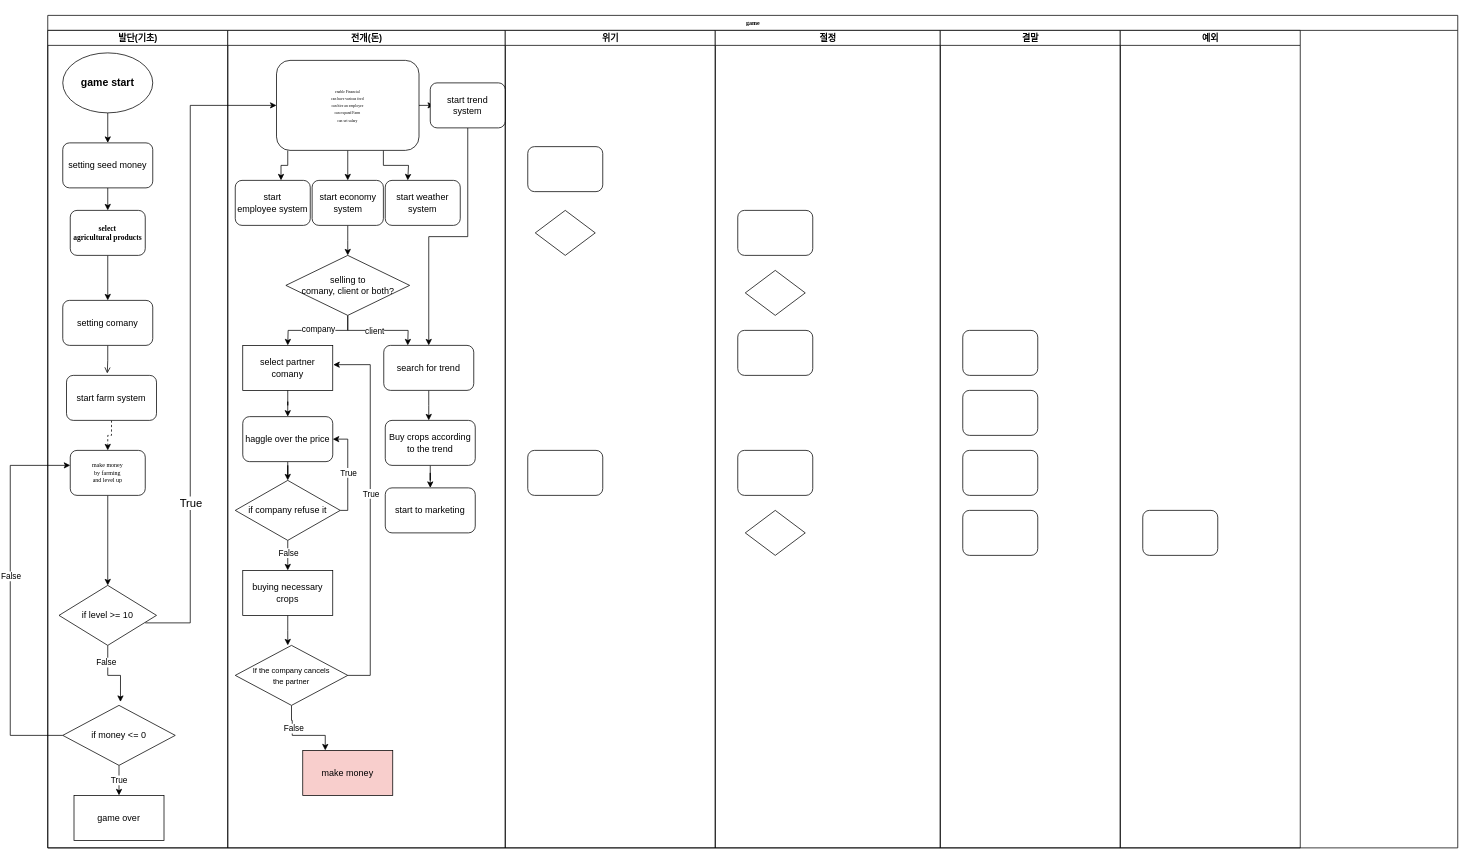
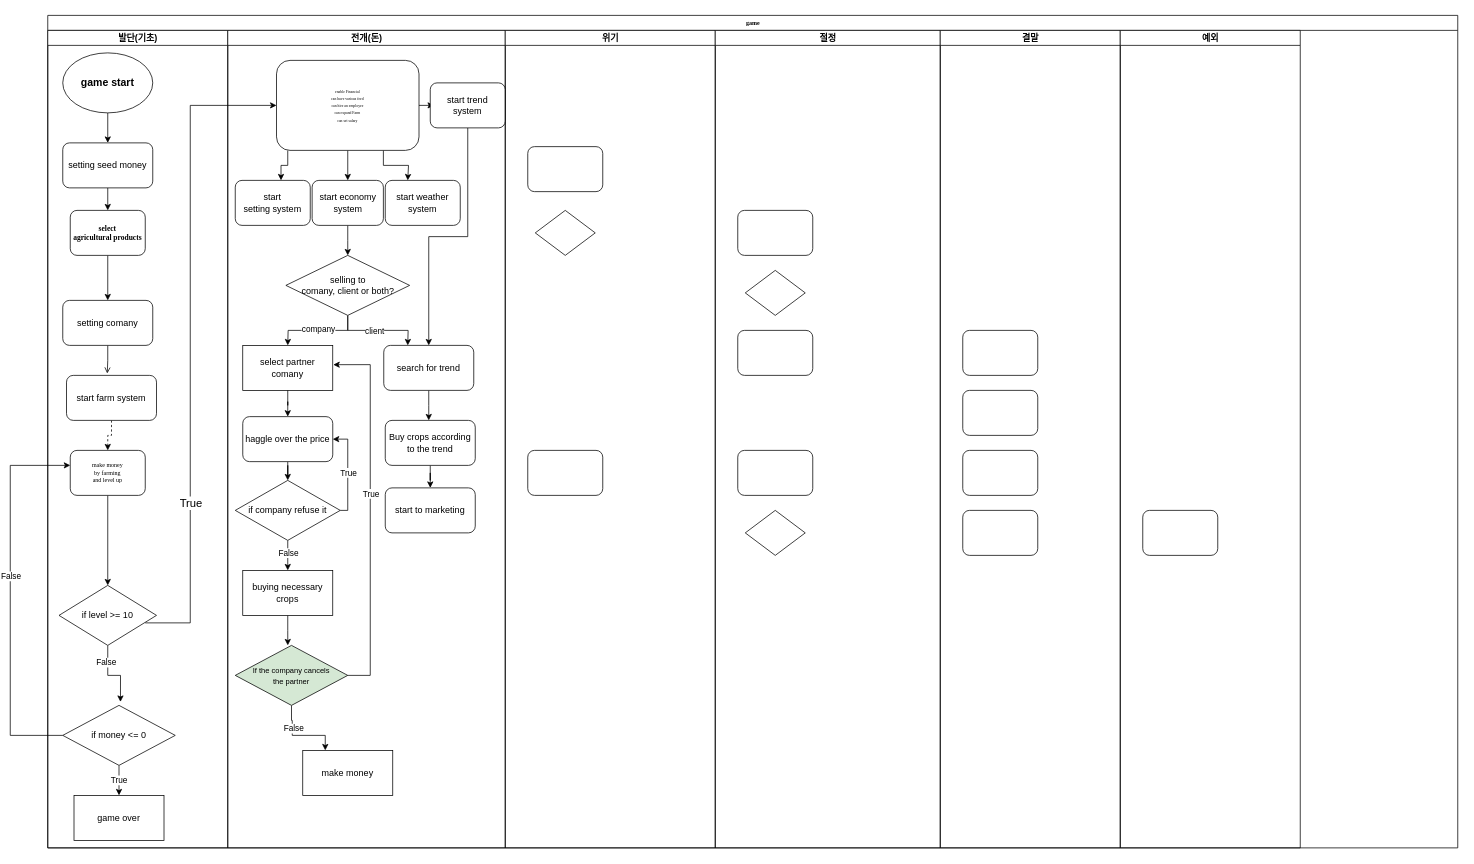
  <mxCell id="0" />
  <mxCell id="1" parent="0" />
  <mxCell id="2" value="game" style="swimlane;html=1;childLayout=stackLayout;startSize=20;rounded=0;shadow=0;labelBackgroundColor=none;strokeWidth=1;fontFamily=Verdana;fontSize=8;align=center;" parent="1" vertex="1"><mxGeometry x="20" y="20" width="1880" height="1110" as="geometry" /></mxCell>
  <mxCell id="3" value="발단(기초)" style="swimlane;html=1;startSize=20;" parent="2" vertex="1"><mxGeometry y="20" width="240" height="1090" as="geometry" /></mxCell>
  <mxCell id="4" style="edgeStyle=orthogonalEdgeStyle;rounded=0;orthogonalLoop=1;jettySize=auto;html=1;entryX=0.5;entryY=0;entryDx=0;entryDy=0;" edge="1" parent="3" source="5" target="13"><mxGeometry relative="1" as="geometry" /></mxCell>
  <mxCell id="5" value="&lt;font style=&quot;font-size: 10px;&quot;&gt;&lt;b&gt;select&lt;br&gt;agricultural products&lt;/b&gt;&lt;/font&gt;&lt;b&gt;&lt;br&gt;&lt;/b&gt;" style="rounded=1;whiteSpace=wrap;html=1;shadow=0;labelBackgroundColor=none;strokeWidth=1;fontFamily=Verdana;fontSize=8;align=center;" parent="3" vertex="1"><mxGeometry x="30" y="240" width="100" height="60" as="geometry" /></mxCell>
  <mxCell id="6" style="edgeStyle=orthogonalEdgeStyle;rounded=0;orthogonalLoop=1;jettySize=auto;html=1;entryX=0.5;entryY=0;entryDx=0;entryDy=0;" edge="1" parent="3" source="7" target="16"><mxGeometry relative="1" as="geometry" /></mxCell>
  <mxCell id="7" value="make money&lt;br&gt;by farming&lt;br&gt;and level up" style="rounded=1;whiteSpace=wrap;html=1;shadow=0;labelBackgroundColor=none;strokeWidth=1;fontFamily=Verdana;fontSize=8;align=center;" parent="3" vertex="1"><mxGeometry x="30" y="560" width="100" height="60" as="geometry" /></mxCell>
  <mxCell id="8" style="edgeStyle=orthogonalEdgeStyle;rounded=0;orthogonalLoop=1;jettySize=auto;html=1;entryX=0.5;entryY=0;entryDx=0;entryDy=0;" edge="1" parent="3" source="9" target="11"><mxGeometry relative="1" as="geometry" /></mxCell>
  <mxCell id="9" value="&lt;span style=&quot;font-size: 14px;&quot;&gt;&lt;b&gt;game start&lt;/b&gt;&lt;/span&gt;" style="ellipse;whiteSpace=wrap;html=1;" vertex="1" parent="3"><mxGeometry x="20" y="30" width="120" height="80" as="geometry" /></mxCell>
  <mxCell id="10" style="edgeStyle=orthogonalEdgeStyle;rounded=0;orthogonalLoop=1;jettySize=auto;html=1;exitX=0.5;exitY=1;exitDx=0;exitDy=0;entryX=0.5;entryY=0;entryDx=0;entryDy=0;" edge="1" parent="3" source="11" target="5"><mxGeometry relative="1" as="geometry" /></mxCell>
  <mxCell id="11" value="setting seed money" style="rounded=1;whiteSpace=wrap;html=1;" vertex="1" parent="3"><mxGeometry x="20" y="150" width="120" height="60" as="geometry" /></mxCell>
  <mxCell id="12" style="edgeStyle=orthogonalEdgeStyle;rounded=0;orthogonalLoop=1;jettySize=auto;html=1;entryX=0.453;entryY=-0.042;entryDx=0;entryDy=0;entryPerimeter=0;endArrow=open;" edge="1" parent="3" source="13" target="25"><mxGeometry relative="1" as="geometry"><mxPoint x="90" y="460" as="targetPoint" /></mxGeometry></mxCell>
  <mxCell id="13" value="setting comany" style="rounded=1;whiteSpace=wrap;html=1;" vertex="1" parent="3"><mxGeometry x="20" y="360" width="120" height="60" as="geometry" /></mxCell>
  <mxCell id="14" style="edgeStyle=orthogonalEdgeStyle;rounded=0;orthogonalLoop=1;jettySize=auto;html=1;entryX=0.513;entryY=-0.058;entryDx=0;entryDy=0;entryPerimeter=0;" edge="1" parent="3" source="16" target="22"><mxGeometry relative="1" as="geometry"><mxPoint x="80" y="900" as="targetPoint" /></mxGeometry></mxCell>
  <mxCell id="15" value="False" style="edgeLabel;html=1;align=center;verticalAlign=middle;resizable=0;points=[];" vertex="1" connectable="0" parent="14"><mxGeometry x="-0.517" y="-3" relative="1" as="geometry"><mxPoint as="offset" /></mxGeometry></mxCell>
  <mxCell id="16" value="if level &amp;gt;= 10" style="rhombus;whiteSpace=wrap;html=1;" vertex="1" parent="3"><mxGeometry x="15" y="740" width="130" height="80" as="geometry" /></mxCell>
  <mxCell id="17" style="edgeStyle=orthogonalEdgeStyle;rounded=0;orthogonalLoop=1;jettySize=auto;html=1;entryX=0;entryY=0.5;entryDx=0;entryDy=0;" edge="1" parent="3" target="31"><mxGeometry relative="1" as="geometry"><mxPoint x="130" y="790" as="sourcePoint" /><mxPoint x="290" y="200" as="targetPoint" /><Array as="points"><mxPoint x="190" y="790" /><mxPoint x="190" y="100" /></Array></mxGeometry></mxCell>
  <mxCell id="18" value="&lt;font style=&quot;font-size: 15px;&quot;&gt;True&lt;/font&gt;" style="edgeLabel;html=1;align=center;verticalAlign=middle;resizable=0;points=[];fontSize=15;" vertex="1" connectable="0" parent="17"><mxGeometry x="0.042" y="-1" relative="1" as="geometry"><mxPoint x="-1" y="230" as="offset" /></mxGeometry></mxCell>
  <mxCell id="19" value="True" style="edgeStyle=orthogonalEdgeStyle;rounded=0;orthogonalLoop=1;jettySize=auto;html=1;" edge="1" parent="3" source="22"><mxGeometry relative="1" as="geometry"><mxPoint x="95" y="1020" as="targetPoint" /></mxGeometry></mxCell>
  <mxCell id="20" style="edgeStyle=orthogonalEdgeStyle;rounded=0;orthogonalLoop=1;jettySize=auto;html=1;entryX=0;entryY=0.333;entryDx=0;entryDy=0;entryPerimeter=0;" edge="1" parent="3" source="22" target="7"><mxGeometry relative="1" as="geometry"><Array as="points"><mxPoint x="-50" y="940" /><mxPoint x="-50" y="580" /></Array></mxGeometry></mxCell>
  <mxCell id="21" value="False" style="edgeLabel;html=1;align=center;verticalAlign=middle;resizable=0;points=[];" vertex="1" connectable="0" parent="20"><mxGeometry x="0.109" relative="1" as="geometry"><mxPoint as="offset" /></mxGeometry></mxCell>
  <mxCell id="22" value="if money &amp;lt;= 0" style="rhombus;whiteSpace=wrap;html=1;" vertex="1" parent="3"><mxGeometry x="20" y="900" width="150" height="80" as="geometry" /></mxCell>
  <mxCell id="23" value="game over" style="rounded=0;whiteSpace=wrap;html=1;" vertex="1" parent="3"><mxGeometry x="35" y="1020" width="120" height="60" as="geometry" /></mxCell>
  <mxCell id="24" style="edgeStyle=orthogonalEdgeStyle;rounded=0;orthogonalLoop=1;jettySize=auto;html=1;dashed=1;" edge="1" parent="3" source="25" target="7"><mxGeometry relative="1" as="geometry" /></mxCell>
  <mxCell id="25" value="start farm system" style="rounded=1;whiteSpace=wrap;html=1;" vertex="1" parent="3"><mxGeometry x="25" y="460" width="120" height="60" as="geometry" /></mxCell>
  <mxCell id="26" value="전개(돈)" style="swimlane;html=1;startSize=20;" parent="2" vertex="1"><mxGeometry x="240" y="20" width="370" height="1090" as="geometry" /></mxCell>
  <mxCell id="27" style="edgeStyle=orthogonalEdgeStyle;rounded=0;orthogonalLoop=1;jettySize=auto;html=1;" edge="1" parent="26" source="31" target="32"><mxGeometry relative="1" as="geometry"><mxPoint x="160" y="220" as="targetPoint" /><Array as="points"><mxPoint x="80" y="180" /><mxPoint x="71" y="180" /></Array></mxGeometry></mxCell>
  <mxCell id="28" style="edgeStyle=orthogonalEdgeStyle;rounded=0;orthogonalLoop=1;jettySize=auto;html=1;" edge="1" parent="26" source="31" target="34"><mxGeometry relative="1" as="geometry" /></mxCell>
  <mxCell id="29" style="edgeStyle=orthogonalEdgeStyle;rounded=0;orthogonalLoop=1;jettySize=auto;html=1;exitX=0.75;exitY=1;exitDx=0;exitDy=0;" edge="1" parent="26" source="31"><mxGeometry relative="1" as="geometry"><mxPoint x="240" y="200" as="targetPoint" /><Array as="points"><mxPoint x="207" y="180" /><mxPoint x="241" y="180" /><mxPoint x="241" y="200" /></Array></mxGeometry></mxCell>
  <mxCell id="30" style="edgeStyle=orthogonalEdgeStyle;rounded=0;orthogonalLoop=1;jettySize=auto;html=1;" edge="1" parent="26" source="31"><mxGeometry relative="1" as="geometry"><mxPoint x="275" y="100" as="targetPoint" /></mxGeometry></mxCell>
  <mxCell id="31" value="&lt;font style=&quot;font-size: 5px;&quot;&gt;enable&amp;nbsp;Financial&lt;br&gt;can have various feed&lt;br&gt;can&amp;nbsp;hire an employee&lt;br&gt;can expand Farm&lt;br&gt;can set salary&lt;br&gt;&lt;/font&gt;" style="rounded=1;whiteSpace=wrap;html=1;shadow=0;labelBackgroundColor=none;strokeWidth=1;fontFamily=Verdana;fontSize=8;align=center;" parent="26" vertex="1"><mxGeometry x="65" y="40" width="190" height="120" as="geometry" /></mxCell>
- <mxCell id="32" value="start &lt;br&gt;employee system" style="rounded=1;whiteSpace=wrap;html=1;" vertex="1" parent="26"><mxGeometry x="10" y="200" width="100" height="60" as="geometry" /></mxCell>
+ <mxCell id="32" value="start &lt;br&gt;setting system" style="rounded=1;whiteSpace=wrap;html=1;" vertex="1" parent="26"><mxGeometry x="10" y="200" width="100" height="60" as="geometry" /></mxCell>
  <mxCell id="33" style="edgeStyle=orthogonalEdgeStyle;rounded=0;orthogonalLoop=1;jettySize=auto;html=1;" edge="1" parent="26" source="34"><mxGeometry relative="1" as="geometry"><mxPoint x="160" y="300" as="targetPoint" /></mxGeometry></mxCell>
  <mxCell id="34" value="start economy&lt;br&gt;system" style="rounded=1;whiteSpace=wrap;html=1;" vertex="1" parent="26"><mxGeometry x="112.5" y="200" width="95" height="60" as="geometry" /></mxCell>
  <mxCell id="35" value="start weather&lt;br&gt;system" style="rounded=1;whiteSpace=wrap;html=1;" vertex="1" parent="26"><mxGeometry x="210" y="200" width="100" height="60" as="geometry" /></mxCell>
  <mxCell id="36" style="edgeStyle=orthogonalEdgeStyle;rounded=0;orthogonalLoop=1;jettySize=auto;html=1;" edge="1" parent="26" source="40"><mxGeometry relative="1" as="geometry"><mxPoint x="80" y="420" as="targetPoint" /></mxGeometry></mxCell>
  <mxCell id="37" value="company" style="edgeLabel;html=1;align=center;verticalAlign=middle;resizable=0;points=[];" vertex="1" connectable="0" parent="36"><mxGeometry x="-0.0" y="-2" relative="1" as="geometry"><mxPoint as="offset" /></mxGeometry></mxCell>
  <mxCell id="38" style="edgeStyle=orthogonalEdgeStyle;rounded=0;orthogonalLoop=1;jettySize=auto;html=1;" edge="1" parent="26" source="40"><mxGeometry relative="1" as="geometry"><mxPoint x="240" y="420" as="targetPoint" /></mxGeometry></mxCell>
  <mxCell id="39" value="client" style="edgeLabel;html=1;align=center;verticalAlign=middle;resizable=0;points=[];" vertex="1" connectable="0" parent="38"><mxGeometry x="-0.085" relative="1" as="geometry"><mxPoint as="offset" /></mxGeometry></mxCell>
  <mxCell id="40" value="selling to &lt;br&gt;comany, client or both?" style="rhombus;whiteSpace=wrap;html=1;" vertex="1" parent="26"><mxGeometry x="77.5" y="300" width="165" height="80" as="geometry" /></mxCell>
  <mxCell id="41" value="select partner comany" style="rounded=0;whiteSpace=wrap;html=1;" vertex="1" parent="26"><mxGeometry x="20" y="420" width="120" height="60" as="geometry" /></mxCell>
  <mxCell id="42" style="edgeStyle=orthogonalEdgeStyle;rounded=0;orthogonalLoop=1;jettySize=auto;html=1;entryX=0.5;entryY=0;entryDx=0;entryDy=0;" edge="1" parent="26" source="43" target="49"><mxGeometry relative="1" as="geometry" /></mxCell>
  <mxCell id="43" value="haggle over the price" style="rounded=1;whiteSpace=wrap;html=1;" vertex="1" parent="26"><mxGeometry x="20" y="515" width="120" height="60" as="geometry" /></mxCell>
  <mxCell id="44" style="edgeStyle=orthogonalEdgeStyle;rounded=0;orthogonalLoop=1;jettySize=auto;html=1;" edge="1" parent="26" source="41" target="43"><mxGeometry relative="1" as="geometry"><mxPoint x="80" y="520" as="targetPoint" /></mxGeometry></mxCell>
  <mxCell id="45" style="edgeStyle=orthogonalEdgeStyle;rounded=0;orthogonalLoop=1;jettySize=auto;html=1;entryX=1;entryY=0.5;entryDx=0;entryDy=0;" edge="1" parent="26" source="49" target="43"><mxGeometry relative="1" as="geometry"><mxPoint x="160" y="540" as="targetPoint" /><Array as="points"><mxPoint x="160" y="640" /><mxPoint x="160" y="545" /></Array></mxGeometry></mxCell>
  <mxCell id="46" value="True" style="edgeLabel;html=1;align=center;verticalAlign=middle;resizable=0;points=[];" vertex="1" connectable="0" parent="45"><mxGeometry x="-0.019" relative="1" as="geometry"><mxPoint as="offset" /></mxGeometry></mxCell>
  <mxCell id="47" style="edgeStyle=orthogonalEdgeStyle;rounded=0;orthogonalLoop=1;jettySize=auto;html=1;" edge="1" parent="26" source="49"><mxGeometry relative="1" as="geometry"><mxPoint x="80" y="720" as="targetPoint" /></mxGeometry></mxCell>
  <mxCell id="48" value="False" style="edgeLabel;html=1;align=center;verticalAlign=middle;resizable=0;points=[];" vertex="1" connectable="0" parent="47"><mxGeometry x="-0.231" relative="1" as="geometry"><mxPoint as="offset" /></mxGeometry></mxCell>
  <mxCell id="49" value="if company refuse it" style="rhombus;whiteSpace=wrap;html=1;" vertex="1" parent="26"><mxGeometry x="10" y="600" width="140" height="80" as="geometry" /></mxCell>
  <mxCell id="50" style="edgeStyle=orthogonalEdgeStyle;rounded=0;orthogonalLoop=1;jettySize=auto;html=1;entryX=0.467;entryY=0;entryDx=0;entryDy=0;entryPerimeter=0;" edge="1" parent="26" source="51" target="56"><mxGeometry relative="1" as="geometry" /></mxCell>
  <mxCell id="51" value="buying necessary crops" style="rounded=0;whiteSpace=wrap;html=1;" vertex="1" parent="26"><mxGeometry x="20" y="720" width="120" height="60" as="geometry" /></mxCell>
  <mxCell id="52" style="edgeStyle=orthogonalEdgeStyle;rounded=0;orthogonalLoop=1;jettySize=auto;html=1;entryX=1.006;entryY=0.429;entryDx=0;entryDy=0;entryPerimeter=0;" edge="1" parent="26" source="56" target="41"><mxGeometry relative="1" as="geometry"><Array as="points"><mxPoint x="190" y="860" /><mxPoint x="190" y="446" /></Array></mxGeometry></mxCell>
  <mxCell id="53" value="True" style="edgeLabel;html=1;align=center;verticalAlign=middle;resizable=0;points=[];" vertex="1" connectable="0" parent="52"><mxGeometry x="0.107" relative="1" as="geometry"><mxPoint as="offset" /></mxGeometry></mxCell>
  <mxCell id="54" style="edgeStyle=orthogonalEdgeStyle;rounded=0;orthogonalLoop=1;jettySize=auto;html=1;entryX=0.25;entryY=0;entryDx=0;entryDy=0;" edge="1" parent="26" source="56" target="57"><mxGeometry relative="1" as="geometry"><mxPoint x="85.0" y="940.0" as="targetPoint" /><Array as="points"><mxPoint x="85" y="920" /><mxPoint x="86" y="920" /><mxPoint x="86" y="940" /><mxPoint x="130" y="940" /></Array></mxGeometry></mxCell>
  <mxCell id="55" value="False" style="edgeLabel;html=1;align=center;verticalAlign=middle;resizable=0;points=[];" vertex="1" connectable="0" parent="54"><mxGeometry x="-0.408" y="1" relative="1" as="geometry"><mxPoint as="offset" /></mxGeometry></mxCell>
- <mxCell id="56" value="&lt;font style=&quot;font-size: 10px;&quot;&gt;If the company cancels &lt;br&gt;the partner&lt;/font&gt;" style="rhombus;whiteSpace=wrap;html=1;" vertex="1" parent="26"><mxGeometry x="10" y="820" width="150" height="80" as="geometry" /></mxCell>
- <mxCell id="57" value="make money" style="rounded=0;whiteSpace=wrap;html=1;fillColor=#f8cecc;" vertex="1" parent="26"><mxGeometry x="100" y="960" width="120" height="60" as="geometry" /></mxCell>
+ <mxCell id="56" value="&lt;font style=&quot;font-size: 10px;&quot;&gt;If the company cancels &lt;br&gt;the partner&lt;/font&gt;" style="rhombus;whiteSpace=wrap;html=1;fillColor=#d5e8d4;" vertex="1" parent="26"><mxGeometry x="10" y="820" width="150" height="80" as="geometry" /></mxCell>
+ <mxCell id="57" value="make money" style="rounded=0;whiteSpace=wrap;html=1;" vertex="1" parent="26"><mxGeometry x="100" y="960" width="120" height="60" as="geometry" /></mxCell>
  <mxCell id="58" style="edgeStyle=orthogonalEdgeStyle;rounded=0;orthogonalLoop=1;jettySize=auto;html=1;" edge="1" parent="26" source="59"><mxGeometry relative="1" as="geometry"><mxPoint x="268" y="520" as="targetPoint" /></mxGeometry></mxCell>
  <mxCell id="59" value="search for trend" style="rounded=1;whiteSpace=wrap;html=1;" vertex="1" parent="26"><mxGeometry x="208" y="420" width="120" height="60" as="geometry" /></mxCell>
  <mxCell id="60" style="edgeStyle=orthogonalEdgeStyle;rounded=0;orthogonalLoop=1;jettySize=auto;html=1;entryX=0.5;entryY=0;entryDx=0;entryDy=0;" edge="1" parent="26" source="61" target="64"><mxGeometry relative="1" as="geometry"><mxPoint x="270.0" y="600" as="targetPoint" /></mxGeometry></mxCell>
  <mxCell id="61" value="Buy crops according to the trend" style="rounded=1;whiteSpace=wrap;html=1;" vertex="1" parent="26"><mxGeometry x="210" y="520" width="120" height="60" as="geometry" /></mxCell>
  <mxCell id="62" style="edgeStyle=orthogonalEdgeStyle;rounded=0;orthogonalLoop=1;jettySize=auto;html=1;" edge="1" parent="26" source="63" target="59"><mxGeometry relative="1" as="geometry" /></mxCell>
  <mxCell id="63" value="start trend&lt;br&gt;system" style="rounded=1;whiteSpace=wrap;html=1;" vertex="1" parent="26"><mxGeometry x="270" y="70" width="100" height="60" as="geometry" /></mxCell>
  <mxCell id="64" value="start to marketing" style="rounded=1;whiteSpace=wrap;html=1;" vertex="1" parent="26"><mxGeometry x="210" y="610" width="120" height="60" as="geometry" /></mxCell>
  <mxCell id="65" value="위기" style="swimlane;html=1;startSize=20;" parent="2" vertex="1"><mxGeometry x="610" y="20" width="280" height="1090" as="geometry" /></mxCell>
  <mxCell id="66" value="" style="rounded=1;whiteSpace=wrap;html=1;shadow=0;labelBackgroundColor=none;strokeWidth=1;fontFamily=Verdana;fontSize=8;align=center;" parent="65" vertex="1"><mxGeometry x="30" y="155" width="100" height="60" as="geometry" /></mxCell>
  <mxCell id="67" value="" style="rhombus;whiteSpace=wrap;html=1;rounded=0;shadow=0;labelBackgroundColor=none;strokeWidth=1;fontFamily=Verdana;fontSize=8;align=center;" parent="65" vertex="1"><mxGeometry x="40" y="240" width="80" height="60" as="geometry" /></mxCell>
  <mxCell id="68" value="" style="rounded=1;whiteSpace=wrap;html=1;shadow=0;labelBackgroundColor=none;strokeWidth=1;fontFamily=Verdana;fontSize=8;align=center;" parent="65" vertex="1"><mxGeometry x="30" y="560" width="100" height="60" as="geometry" /></mxCell>
  <mxCell id="69" value="절정" style="swimlane;html=1;startSize=20;" parent="2" vertex="1"><mxGeometry x="890" y="20" width="300" height="1090" as="geometry" /></mxCell>
  <mxCell id="70" value="" style="rounded=1;whiteSpace=wrap;html=1;shadow=0;labelBackgroundColor=none;strokeWidth=1;fontFamily=Verdana;fontSize=8;align=center;" parent="69" vertex="1"><mxGeometry x="30" y="240" width="100" height="60" as="geometry" /></mxCell>
  <mxCell id="71" value="" style="rhombus;whiteSpace=wrap;html=1;rounded=0;shadow=0;labelBackgroundColor=none;strokeWidth=1;fontFamily=Verdana;fontSize=8;align=center;" parent="69" vertex="1"><mxGeometry x="40" y="320" width="80" height="60" as="geometry" /></mxCell>
  <mxCell id="72" value="" style="rounded=1;whiteSpace=wrap;html=1;shadow=0;labelBackgroundColor=none;strokeWidth=1;fontFamily=Verdana;fontSize=8;align=center;" parent="69" vertex="1"><mxGeometry x="30" y="400" width="100" height="60" as="geometry" /></mxCell>
  <mxCell id="73" value="" style="rounded=1;whiteSpace=wrap;html=1;shadow=0;labelBackgroundColor=none;strokeWidth=1;fontFamily=Verdana;fontSize=8;align=center;" parent="69" vertex="1"><mxGeometry x="30" y="560" width="100" height="60" as="geometry" /></mxCell>
  <mxCell id="74" value="" style="rhombus;whiteSpace=wrap;html=1;rounded=0;shadow=0;labelBackgroundColor=none;strokeWidth=1;fontFamily=Verdana;fontSize=8;align=center;" parent="69" vertex="1"><mxGeometry x="40" y="640" width="80" height="60" as="geometry" /></mxCell>
  <mxCell id="75" value="결말" style="swimlane;html=1;startSize=20;" parent="2" vertex="1"><mxGeometry x="1190" y="20" width="240" height="1090" as="geometry" /></mxCell>
  <mxCell id="76" value="" style="rounded=1;whiteSpace=wrap;html=1;shadow=0;labelBackgroundColor=none;strokeWidth=1;fontFamily=Verdana;fontSize=8;align=center;" parent="75" vertex="1"><mxGeometry x="30" y="400" width="100" height="60" as="geometry" /></mxCell>
  <mxCell id="77" value="" style="rounded=1;whiteSpace=wrap;html=1;shadow=0;labelBackgroundColor=none;strokeWidth=1;fontFamily=Verdana;fontSize=8;align=center;" parent="75" vertex="1"><mxGeometry x="30" y="480" width="100" height="60" as="geometry" /></mxCell>
  <mxCell id="78" value="" style="rounded=1;whiteSpace=wrap;html=1;shadow=0;labelBackgroundColor=none;strokeWidth=1;fontFamily=Verdana;fontSize=8;align=center;" parent="75" vertex="1"><mxGeometry x="30" y="560" width="100" height="60" as="geometry" /></mxCell>
  <mxCell id="79" value="" style="rounded=1;whiteSpace=wrap;html=1;shadow=0;labelBackgroundColor=none;strokeWidth=1;fontFamily=Verdana;fontSize=8;align=center;" parent="75" vertex="1"><mxGeometry x="30" y="640" width="100" height="60" as="geometry" /></mxCell>
  <mxCell id="80" value="예외" style="swimlane;html=1;startSize=20;" parent="2" vertex="1"><mxGeometry x="1430" y="20" width="240" height="1090" as="geometry" /></mxCell>
  <mxCell id="81" value="" style="rounded=1;whiteSpace=wrap;html=1;shadow=0;labelBackgroundColor=none;strokeWidth=1;fontFamily=Verdana;fontSize=8;align=center;" parent="80" vertex="1"><mxGeometry x="30" y="640" width="100" height="60" as="geometry" /></mxCell>
